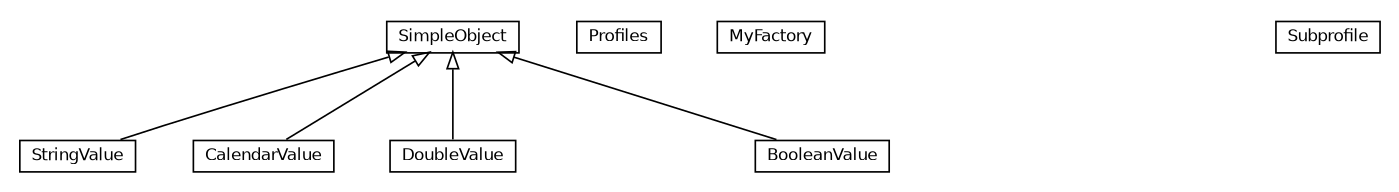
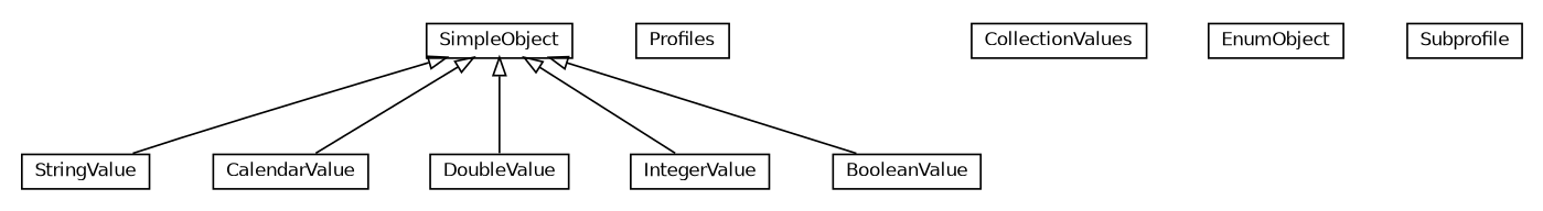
  digraph {
    nodesep=0.25
    ranksep=0.5
    node [fontcolor=black fontname=Helvetica fontsize=10.0 shape=plaintext]
    edge [arrowtail=empty dir=back fontname=Helvetica fontsize=10 headport=p labelfontname=Helvetica labelfontsize=10 tailport=p]
    n1 [label=<<table title="org.universAAL.tools.ucc.model.jaxb.StringValue" border="0" cellborder="1" cellspacing="0" cellpadding="2" port="p" href="./StringValue.html"> 		<tr><td><table border="0" cellspacing="0" cellpadding="1"> <tr><td align="center" balign="center"> StringValue </td></tr> 		</table></td></tr> 		</table>>]
    n2 [label=<<table title="org.universAAL.tools.ucc.model.jaxb.Profiles" border="0" cellborder="1" cellspacing="0" cellpadding="2" port="p" href="./Profiles.html"> 		<tr><td><table border="0" cellspacing="0" cellpadding="1"> <tr><td align="center" balign="center"> Profiles </td></tr> 		</table></td></tr> 		</table>>]
-   n3 [label=<<table title="org.universAAL.tools.ucc.model.jaxb.MyFactory" border="0" cellborder="1" cellspacing="0" cellpadding="2" port="p" href="./MyFactory.html"> 		<tr><td><table border="0" cellspacing="0" cellpadding="1"> <tr><td align="center" balign="center"> MyFactory </td></tr> 		</table></td></tr> 		</table>>]
    n4 [label=<<table title="org.universAAL.tools.ucc.model.jaxb.CalendarValue" border="0" cellborder="1" cellspacing="0" cellpadding="2" port="p" href="./CalendarValue.html"> 		<tr><td><table border="0" cellspacing="0" cellpadding="1"> <tr><td align="center" balign="center"> CalendarValue </td></tr> 		</table></td></tr> 		</table>>]
    n5 [label=<<table title="org.universAAL.tools.ucc.model.jaxb.DoubleValue" border="0" cellborder="1" cellspacing="0" cellpadding="2" port="p" href="./DoubleValue.html"> 		<tr><td><table border="0" cellspacing="0" cellpadding="1"> <tr><td align="center" balign="center"> DoubleValue </td></tr> 		</table></td></tr> 		</table>>]
+   n6 [label=<<table title="org.universAAL.tools.ucc.model.jaxb.CollectionValues" border="0" cellborder="1" cellspacing="0" cellpadding="2" port="p" href="./CollectionValues.html"> 		<tr><td><table border="0" cellspacing="0" cellpadding="1"> <tr><td align="center" balign="center"> CollectionValues </td></tr> 		</table></td></tr> 		</table>>]
+   n7 [label=<<table title="org.universAAL.tools.ucc.model.jaxb.EnumObject" border="0" cellborder="1" cellspacing="0" cellpadding="2" port="p" href="./EnumObject.html"> 		<tr><td><table border="0" cellspacing="0" cellpadding="1"> <tr><td align="center" balign="center"> EnumObject </td></tr> 		</table></td></tr> 		</table>>]
    n8 [label=<<table title="org.universAAL.tools.ucc.model.jaxb.Subprofile" border="0" cellborder="1" cellspacing="0" cellpadding="2" port="p" href="./Subprofile.html"> 		<tr><td><table border="0" cellspacing="0" cellpadding="1"> <tr><td align="center" balign="center"> Subprofile </td></tr> 		</table></td></tr> 		</table>>]
+   n9 [label=<<table title="org.universAAL.tools.ucc.model.jaxb.IntegerValue" border="0" cellborder="1" cellspacing="0" cellpadding="2" port="p" href="./IntegerValue.html"> 		<tr><td><table border="0" cellspacing="0" cellpadding="1"> <tr><td align="center" balign="center"> IntegerValue </td></tr> 		</table></td></tr> 		</table>>]
    n10 [label=<<table title="org.universAAL.tools.ucc.model.jaxb.SimpleObject" border="0" cellborder="1" cellspacing="0" cellpadding="2" port="p" href="./SimpleObject.html"> 		<tr><td><table border="0" cellspacing="0" cellpadding="1"> <tr><td align="center" balign="center"> SimpleObject </td></tr> 		</table></td></tr> 		</table>>]
    n11 [label=<<table title="org.universAAL.tools.ucc.model.jaxb.BooleanValue" border="0" cellborder="1" cellspacing="0" cellpadding="2" port="p" href="./BooleanValue.html"> 		<tr><td><table border="0" cellspacing="0" cellpadding="1"> <tr><td align="center" balign="center"> BooleanValue </td></tr> 		</table></td></tr> 		</table>>]
    n10 -> n1
    n10 -> n4
    n10 -> n5
+   n10 -> n9
    n10 -> n11
  }
